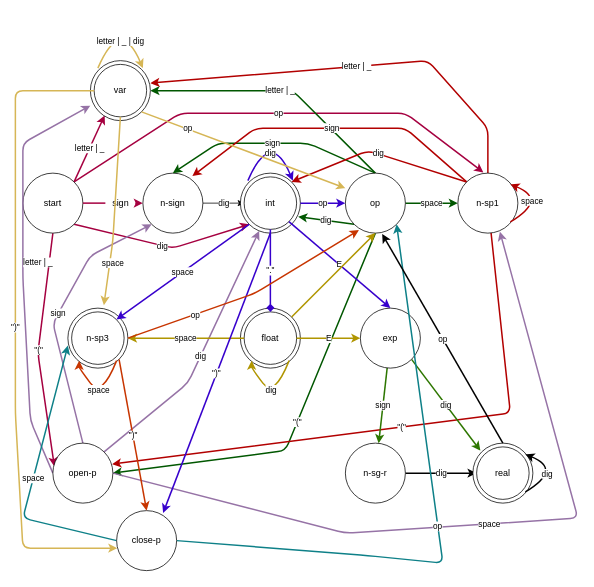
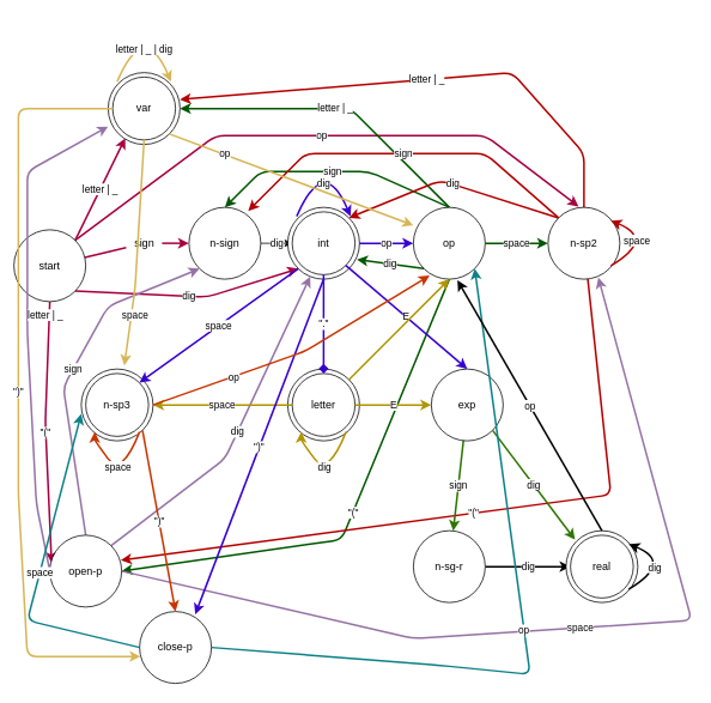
  <mxCell id="0" />
  <mxCell id="1" parent="0" />
  <mxCell id="2" value="" style="edgeStyle=none;html=1;startArrow=none;fillColor=#d80073;strokeColor=#A50040;strokeWidth=2;" edge="1" parent="1" source="62" target="9"><mxGeometry relative="1" as="geometry" /></mxCell>
  <mxCell id="3" value="letter | _" style="edgeStyle=none;html=1;exitX=1;exitY=0;exitDx=0;exitDy=0;entryX=0.238;entryY=0.913;entryDx=0;entryDy=0;entryPerimeter=0;fillColor=#d80073;strokeColor=#A50040;strokeWidth=2;" edge="1" parent="1" source="7" target="25"><mxGeometry relative="1" as="geometry" /></mxCell>
  <mxCell id="4" value="dig" style="edgeStyle=none;html=1;exitX=1;exitY=1;exitDx=0;exitDy=0;entryX=0;entryY=1;entryDx=0;entryDy=0;fillColor=#d80073;strokeColor=#A50040;strokeWidth=2;" edge="1" parent="1" source="7" target="11"><mxGeometry relative="1" as="geometry"><Array as="points"><mxPoint x="230" y="330" /></Array></mxGeometry></mxCell>
  <mxCell id="5" value="op" style="edgeStyle=none;html=1;exitX=1;exitY=0;exitDx=0;exitDy=0;entryX=0.425;entryY=-0.012;entryDx=0;entryDy=0;entryPerimeter=0;fillColor=#d80073;strokeColor=#A50040;strokeWidth=2;" edge="1" parent="1" source="7" target="23"><mxGeometry relative="1" as="geometry"><Array as="points"><mxPoint x="240" y="150" /><mxPoint x="390" y="150" /><mxPoint x="540" y="150" /></Array></mxGeometry></mxCell>
  <mxCell id="6" value="&quot;(&quot;" style="edgeStyle=none;html=1;exitX=0.5;exitY=1;exitDx=0;exitDy=0;entryX=0.025;entryY=0.388;entryDx=0;entryDy=0;entryPerimeter=0;fillColor=#d80073;strokeColor=#A50040;strokeWidth=2;" edge="1" parent="1" source="7" target="45"><mxGeometry relative="1" as="geometry"><Array as="points"><mxPoint x="50" y="470" /></Array></mxGeometry></mxCell>
- <mxCell id="7" value="start" style="ellipse;whiteSpace=wrap;html=1;aspect=fixed;" vertex="1" parent="1"><mxGeometry x="30" y="230" width="80" height="80" as="geometry" /></mxCell>
+ <mxCell id="7" value="start" style="ellipse;whiteSpace=wrap;html=1;aspect=fixed;" vertex="1" parent="1"><mxGeometry x="15" y="255" width="80" height="80" as="geometry" /></mxCell>
  <mxCell id="8" value="dig" style="edgeStyle=none;html=1;" edge="1" parent="1" source="9" target="12"><mxGeometry relative="1" as="geometry" /></mxCell>
- <mxCell id="9" value="n-sign" style="ellipse;whiteSpace=wrap;html=1;aspect=fixed;" vertex="1" parent="1"><mxGeometry x="190" y="230" width="80" height="80" as="geometry" /></mxCell>
+ <mxCell id="9" value="n-sign" style="ellipse;whiteSpace=wrap;html=1;aspect=fixed;" vertex="1" parent="1"><mxGeometry x="210" y="230" width="80" height="80" as="geometry" /></mxCell>
  <mxCell id="10" value="" style="group" vertex="1" connectable="0" parent="1"><mxGeometry x="320" y="230" width="80" height="80" as="geometry" /></mxCell>
  <mxCell id="11" value="" style="ellipse;whiteSpace=wrap;html=1;aspect=fixed;" vertex="1" parent="10"><mxGeometry width="80" height="80" as="geometry" /></mxCell>
  <mxCell id="12" value="int" style="ellipse;whiteSpace=wrap;html=1;aspect=fixed;" vertex="1" parent="10"><mxGeometry x="5" y="5" width="70" height="70" as="geometry" /></mxCell>
  <mxCell id="13" value="space" style="edgeStyle=none;html=1;fillColor=#008a00;strokeColor=#005700;strokeWidth=2;" edge="1" parent="1" source="18" target="23"><mxGeometry relative="1" as="geometry" /></mxCell>
  <mxCell id="14" value="sign" style="edgeStyle=none;html=1;exitX=0.5;exitY=0;exitDx=0;exitDy=0;strokeWidth=2;fillColor=#008a00;strokeColor=#005700;entryX=0.5;entryY=0;entryDx=0;entryDy=0;" edge="1" parent="1" source="18" target="9"><mxGeometry relative="1" as="geometry"><mxPoint x="300" y="180" as="targetPoint" /><Array as="points"><mxPoint x="410" y="190" /><mxPoint x="290" y="190" /></Array></mxGeometry></mxCell>
  <mxCell id="15" value="dig" style="edgeStyle=none;html=1;exitX=0;exitY=1;exitDx=0;exitDy=0;entryX=0.963;entryY=0.725;entryDx=0;entryDy=0;entryPerimeter=0;strokeWidth=2;fillColor=#008a00;strokeColor=#005700;" edge="1" parent="1" source="18" target="11"><mxGeometry relative="1" as="geometry" /></mxCell>
  <mxCell id="16" value="&quot;(&quot;" style="edgeStyle=none;html=1;exitX=0.5;exitY=1;exitDx=0;exitDy=0;strokeWidth=2;entryX=1;entryY=0.5;entryDx=0;entryDy=0;fillColor=#008a00;strokeColor=#005700;" edge="1" parent="1" source="18" target="45"><mxGeometry relative="1" as="geometry"><mxPoint x="290" y="640" as="targetPoint" /><Array as="points"><mxPoint x="380" y="600" /></Array></mxGeometry></mxCell>
  <mxCell id="17" value="letter | _" style="edgeStyle=none;html=1;exitX=0.5;exitY=0;exitDx=0;exitDy=0;strokeWidth=2;fillColor=#008a00;strokeColor=#005700;" edge="1" parent="1" source="18"><mxGeometry relative="1" as="geometry"><mxPoint x="200" y="120" as="targetPoint" /><Array as="points"><mxPoint x="390" y="120" /></Array></mxGeometry></mxCell>
  <mxCell id="18" value="op" style="ellipse;whiteSpace=wrap;html=1;aspect=fixed;" vertex="1" parent="1"><mxGeometry x="460" y="230" width="80" height="80" as="geometry" /></mxCell>
  <mxCell id="19" value="letter | _" style="edgeStyle=none;html=1;exitX=0.5;exitY=0;exitDx=0;exitDy=0;strokeWidth=2;fillColor=#e51400;strokeColor=#B20000;" edge="1" parent="1" source="23"><mxGeometry relative="1" as="geometry"><mxPoint x="200" y="110" as="targetPoint" /><Array as="points"><mxPoint x="650" y="170" /><mxPoint x="570" y="80" /></Array></mxGeometry></mxCell>
  <mxCell id="20" value="sign" style="edgeStyle=none;html=1;exitX=0;exitY=0;exitDx=0;exitDy=0;strokeWidth=2;entryX=0.825;entryY=0.05;entryDx=0;entryDy=0;entryPerimeter=0;fillColor=#e51400;strokeColor=#B20000;" edge="1" parent="1" source="23" target="9"><mxGeometry relative="1" as="geometry"><mxPoint x="310" y="170" as="targetPoint" /><Array as="points"><mxPoint x="540" y="170" /><mxPoint x="340" y="170" /></Array></mxGeometry></mxCell>
  <mxCell id="21" value="dig" style="edgeStyle=none;html=1;exitX=0;exitY=0;exitDx=0;exitDy=0;entryX=1;entryY=0;entryDx=0;entryDy=0;strokeWidth=2;fillColor=#e51400;strokeColor=#B20000;" edge="1" parent="1" source="23" target="11"><mxGeometry relative="1" as="geometry"><Array as="points"><mxPoint x="490" y="200" /></Array></mxGeometry></mxCell>
  <mxCell id="22" value="&quot;(&quot;" style="edgeStyle=none;html=1;strokeWidth=2;entryX=0.988;entryY=0.35;entryDx=0;entryDy=0;entryPerimeter=0;fillColor=#e51400;strokeColor=#B20000;" edge="1" parent="1" source="23" target="45"><mxGeometry relative="1" as="geometry"><mxPoint x="530" y="580" as="targetPoint" /><Array as="points"><mxPoint x="680" y="550" /></Array></mxGeometry></mxCell>
- <mxCell id="23" value="n-sp1" style="ellipse;whiteSpace=wrap;html=1;aspect=fixed;" vertex="1" parent="1"><mxGeometry x="610" y="230" width="80" height="80" as="geometry" /></mxCell>
+ <mxCell id="23" value="n-sp2" style="ellipse;whiteSpace=wrap;html=1;aspect=fixed;" vertex="1" parent="1"><mxGeometry x="610" y="230" width="80" height="80" as="geometry" /></mxCell>
  <mxCell id="24" value="" style="group" vertex="1" connectable="0" parent="1"><mxGeometry x="120" y="80" width="80" height="80" as="geometry" /></mxCell>
  <mxCell id="25" value="" style="ellipse;whiteSpace=wrap;html=1;aspect=fixed;" vertex="1" parent="24"><mxGeometry width="80" height="80" as="geometry" /></mxCell>
  <mxCell id="26" value="var" style="ellipse;whiteSpace=wrap;html=1;aspect=fixed;" vertex="1" parent="24"><mxGeometry x="5" y="5" width="70" height="70" as="geometry" /></mxCell>
  <mxCell id="27" value="" style="group" vertex="1" connectable="0" parent="1"><mxGeometry x="90" y="410" width="80" height="80" as="geometry" /></mxCell>
  <mxCell id="28" value="" style="ellipse;whiteSpace=wrap;html=1;aspect=fixed;" vertex="1" parent="27"><mxGeometry width="80" height="80" as="geometry" /></mxCell>
  <mxCell id="29" value="n-sp3" style="ellipse;whiteSpace=wrap;html=1;aspect=fixed;" vertex="1" parent="27"><mxGeometry x="5" y="5" width="70" height="70" as="geometry" /></mxCell>
  <mxCell id="30" value="" style="group" vertex="1" connectable="0" parent="1"><mxGeometry x="320" y="410" width="80" height="80" as="geometry" /></mxCell>
  <mxCell id="31" value="" style="ellipse;whiteSpace=wrap;html=1;aspect=fixed;" vertex="1" parent="30"><mxGeometry width="80" height="80" as="geometry" /></mxCell>
- <mxCell id="32" value="float" style="ellipse;whiteSpace=wrap;html=1;aspect=fixed;" vertex="1" parent="30"><mxGeometry x="5" y="5" width="70" height="70" as="geometry" /></mxCell>
+ <mxCell id="32" value="letter" style="ellipse;whiteSpace=wrap;html=1;aspect=fixed;" vertex="1" parent="30"><mxGeometry x="5" y="5" width="70" height="70" as="geometry" /></mxCell>
  <mxCell id="33" value="dig" style="edgeStyle=none;html=1;exitX=1;exitY=1;exitDx=0;exitDy=0;fillColor=#60a917;strokeColor=#2D7600;strokeWidth=2;" edge="1" parent="1" source="35"><mxGeometry relative="1" as="geometry"><mxPoint x="640" y="600" as="targetPoint" /></mxGeometry></mxCell>
  <mxCell id="34" value="sign" style="edgeStyle=none;html=1;fillColor=#60a917;strokeColor=#2D7600;strokeWidth=2;" edge="1" parent="1" source="35" target="37"><mxGeometry relative="1" as="geometry" /></mxCell>
  <mxCell id="35" value="exp" style="ellipse;whiteSpace=wrap;html=1;aspect=fixed;" vertex="1" parent="1"><mxGeometry x="480" y="410" width="80" height="80" as="geometry" /></mxCell>
  <mxCell id="36" value="dig" style="edgeStyle=none;html=1;strokeWidth=2;" edge="1" parent="1" source="37" target="40"><mxGeometry relative="1" as="geometry" /></mxCell>
  <mxCell id="37" value="n-sg-r" style="ellipse;whiteSpace=wrap;html=1;aspect=fixed;" vertex="1" parent="1"><mxGeometry x="460" y="590" width="80" height="80" as="geometry" /></mxCell>
  <mxCell id="38" value="" style="group" vertex="1" connectable="0" parent="1"><mxGeometry x="630" y="590" width="80" height="80" as="geometry" /></mxCell>
  <mxCell id="39" value="" style="ellipse;whiteSpace=wrap;html=1;aspect=fixed;" vertex="1" parent="38"><mxGeometry width="80" height="80" as="geometry" /></mxCell>
  <mxCell id="40" value="real" style="ellipse;whiteSpace=wrap;html=1;aspect=fixed;" vertex="1" parent="38"><mxGeometry x="5" y="5" width="70" height="70" as="geometry" /></mxCell>
  <mxCell id="41" value="space" style="edgeStyle=none;html=1;exitX=1;exitY=0.5;exitDx=0;exitDy=0;strokeWidth=2;entryX=0.7;entryY=0.975;entryDx=0;entryDy=0;entryPerimeter=0;fillColor=#e1d5e7;strokeColor=#9673a6;" edge="1" parent="1" source="45" target="23"><mxGeometry relative="1" as="geometry"><mxPoint x="730" y="410" as="targetPoint" /><Array as="points"><mxPoint x="460" y="710" /><mxPoint x="770" y="690" /></Array></mxGeometry></mxCell>
  <mxCell id="42" value="dig" style="edgeStyle=none;html=1;exitX=1;exitY=0;exitDx=0;exitDy=0;entryX=0.313;entryY=0.963;entryDx=0;entryDy=0;entryPerimeter=0;strokeWidth=2;fillColor=#e1d5e7;strokeColor=#9673a6;" edge="1" parent="1" source="45" target="11"><mxGeometry relative="1" as="geometry"><Array as="points"><mxPoint x="250" y="510" /></Array></mxGeometry></mxCell>
  <mxCell id="43" value="sign" style="edgeStyle=none;html=1;exitX=0.5;exitY=0;exitDx=0;exitDy=0;strokeWidth=2;entryX=0;entryY=1;entryDx=0;entryDy=0;fillColor=#e1d5e7;strokeColor=#9673a6;" edge="1" parent="1" source="45" target="9"><mxGeometry relative="1" as="geometry"><mxPoint x="90" y="340" as="targetPoint" /><Array as="points"><mxPoint x="70" y="430" /><mxPoint x="120" y="340" /></Array></mxGeometry></mxCell>
  <mxCell id="44" value="letter | _" style="edgeStyle=none;html=1;exitX=0;exitY=0.5;exitDx=0;exitDy=0;strokeWidth=2;fillColor=#e1d5e7;strokeColor=#9673a6;" edge="1" parent="1" source="45"><mxGeometry x="0.043" y="-20" relative="1" as="geometry"><mxPoint x="120" y="140" as="targetPoint" /><Array as="points"><mxPoint x="40" y="560" /><mxPoint x="30" y="370" /><mxPoint x="30" y="190" /></Array><mxPoint as="offset" /></mxGeometry></mxCell>
- <mxCell id="45" value="open-p" style="ellipse;whiteSpace=wrap;html=1;aspect=fixed;" vertex="1" parent="1"><mxGeometry x="70" y="590" width="80" height="80" as="geometry" /></mxCell>
+ <mxCell id="45" value="open-p" style="ellipse;whiteSpace=wrap;html=1;aspect=fixed;" vertex="1" parent="1"><mxGeometry x="55" y="595" width="80" height="80" as="geometry" /></mxCell>
  <mxCell id="46" value="space" style="edgeStyle=none;html=1;exitX=0;exitY=0.5;exitDx=0;exitDy=0;strokeWidth=2;fillColor=#b0e3e6;strokeColor=#0e8088;" edge="1" parent="1" source="48"><mxGeometry relative="1" as="geometry"><mxPoint x="90" y="460" as="targetPoint" /><Array as="points"><mxPoint x="30" y="690" /></Array></mxGeometry></mxCell>
  <mxCell id="47" value="op" style="edgeStyle=none;html=1;exitX=1;exitY=0.5;exitDx=0;exitDy=0;strokeWidth=2;entryX=1;entryY=1;entryDx=0;entryDy=0;fillColor=#b0e3e6;strokeColor=#0e8088;" edge="1" parent="1" source="48" target="18"><mxGeometry relative="1" as="geometry"><mxPoint x="550" y="320" as="targetPoint" /><Array as="points"><mxPoint x="490" y="740" /><mxPoint x="590" y="750" /></Array></mxGeometry></mxCell>
  <mxCell id="48" value="close-p" style="ellipse;whiteSpace=wrap;html=1;aspect=fixed;" vertex="1" parent="1"><mxGeometry x="155" y="680" width="80" height="80" as="geometry" /></mxCell>
  <mxCell id="49" value="" style="curved=1;endArrow=classic;html=1;strokeWidth=2;" edge="1" parent="1"><mxGeometry width="50" height="50" relative="1" as="geometry"><mxPoint x="700" y="655" as="sourcePoint" /><mxPoint x="700" y="605" as="targetPoint" /><Array as="points"><mxPoint x="750" y="625" /><mxPoint x="700" y="605" /></Array></mxGeometry></mxCell>
  <mxCell id="50" value="dig" style="edgeLabel;html=1;align=center;verticalAlign=middle;resizable=0;points=[];" vertex="1" connectable="0" parent="49"><mxGeometry x="-0.327" y="7" relative="1" as="geometry"><mxPoint y="1" as="offset" /></mxGeometry></mxCell>
  <mxCell id="51" value="" style="curved=1;endArrow=classic;html=1;fillColor=#e51400;strokeColor=#B20000;strokeWidth=2;" edge="1" parent="1"><mxGeometry width="50" height="50" relative="1" as="geometry"><mxPoint x="680" y="295" as="sourcePoint" /><mxPoint x="680" y="245" as="targetPoint" /><Array as="points"><mxPoint x="730" y="265" /><mxPoint x="680" y="245" /></Array></mxGeometry></mxCell>
  <mxCell id="52" value="space" style="edgeLabel;html=1;align=center;verticalAlign=middle;resizable=0;points=[];" vertex="1" connectable="0" parent="51"><mxGeometry x="-0.315" y="10" relative="1" as="geometry"><mxPoint x="1" as="offset" /></mxGeometry></mxCell>
  <mxCell id="53" value="" style="curved=1;endArrow=classic;html=1;fillColor=#e3c800;strokeColor=#B09500;strokeWidth=2;" edge="1" parent="1"><mxGeometry width="50" height="50" relative="1" as="geometry"><mxPoint x="385" y="480" as="sourcePoint" /><mxPoint x="335" y="480" as="targetPoint" /><Array as="points"><mxPoint x="365" y="530" /><mxPoint x="335" y="490" /></Array></mxGeometry></mxCell>
  <mxCell id="54" value="dig" style="edgeLabel;html=1;align=center;verticalAlign=middle;resizable=0;points=[];" vertex="1" connectable="0" parent="53"><mxGeometry x="0.167" y="-3" relative="1" as="geometry"><mxPoint as="offset" /></mxGeometry></mxCell>
  <mxCell id="55" value="" style="curved=1;endArrow=classic;html=1;fillColor=#fa6800;strokeColor=#C73500;strokeWidth=2;" edge="1" parent="1"><mxGeometry width="50" height="50" relative="1" as="geometry"><mxPoint x="155" y="480" as="sourcePoint" /><mxPoint x="105" y="480" as="targetPoint" /><Array as="points"><mxPoint x="135" y="530" /><mxPoint x="105" y="490" /></Array></mxGeometry></mxCell>
  <mxCell id="56" value="space" style="edgeLabel;html=1;align=center;verticalAlign=middle;resizable=0;points=[];" vertex="1" connectable="0" parent="55"><mxGeometry x="0.167" y="-3" relative="1" as="geometry"><mxPoint as="offset" /></mxGeometry></mxCell>
  <mxCell id="57" value="" style="curved=1;endArrow=classic;html=1;fillColor=#6a00ff;strokeColor=#3700CC;strokeWidth=2;" edge="1" parent="1"><mxGeometry width="50" height="50" relative="1" as="geometry"><mxPoint x="330" y="240" as="sourcePoint" /><mxPoint x="390" y="240" as="targetPoint" /><Array as="points"><mxPoint x="360" y="170" /></Array></mxGeometry></mxCell>
  <mxCell id="58" value="dig" style="edgeLabel;html=1;align=center;verticalAlign=middle;resizable=0;points=[];" vertex="1" connectable="0" parent="57"><mxGeometry x="-0.41" y="-13" relative="1" as="geometry"><mxPoint as="offset" /></mxGeometry></mxCell>
  <mxCell id="59" value="" style="curved=1;endArrow=classic;html=1;strokeWidth=2;fillColor=#fff2cc;strokeColor=#d6b656;" edge="1" parent="1"><mxGeometry width="50" height="50" relative="1" as="geometry"><mxPoint x="130" y="90" as="sourcePoint" /><mxPoint x="190" y="90" as="targetPoint" /><Array as="points"><mxPoint x="160" y="20" /></Array></mxGeometry></mxCell>
  <mxCell id="60" value="letter | _ | dig" style="edgeLabel;html=1;align=center;verticalAlign=middle;resizable=0;points=[];" vertex="1" connectable="0" parent="59"><mxGeometry x="-0.41" y="-13" relative="1" as="geometry"><mxPoint as="offset" /></mxGeometry></mxCell>
  <mxCell id="61" value="op" style="edgeStyle=none;html=1;fillColor=#6a00ff;strokeColor=#3700CC;strokeWidth=2;" edge="1" parent="1" source="11" target="18"><mxGeometry relative="1" as="geometry" /></mxCell>
  <mxCell id="62" value="sign" style="text;html=1;align=center;verticalAlign=middle;resizable=0;points=[];autosize=1;strokeColor=none;fillColor=none;" vertex="1" parent="1"><mxGeometry x="140" y="260" width="40" height="20" as="geometry" /></mxCell>
  <mxCell id="63" value="" style="edgeStyle=none;html=1;endArrow=none;fillColor=#d80073;strokeColor=#A50040;strokeWidth=2;" edge="1" parent="1" source="7" target="62"><mxGeometry relative="1" as="geometry"><mxPoint x="130" y="270" as="sourcePoint" /><mxPoint x="190" y="270" as="targetPoint" /></mxGeometry></mxCell>
  <mxCell id="64" value="space" style="edgeStyle=none;html=1;fillColor=#e3c800;strokeColor=#B09500;strokeWidth=2;" edge="1" parent="1" source="32"><mxGeometry relative="1" as="geometry"><mxPoint x="170" y="450" as="targetPoint" /></mxGeometry></mxCell>
  <mxCell id="65" value="E" style="edgeStyle=none;html=1;fillColor=#e3c800;strokeColor=#B09500;strokeWidth=2;" edge="1" parent="1" source="32" target="35"><mxGeometry relative="1" as="geometry" /></mxCell>
  <mxCell id="66" value="space" style="edgeStyle=none;html=1;exitX=0;exitY=1;exitDx=0;exitDy=0;entryX=1;entryY=0;entryDx=0;entryDy=0;fillColor=#6a00ff;strokeColor=#3700CC;strokeWidth=2;" edge="1" parent="1" source="11" target="29"><mxGeometry relative="1" as="geometry" /></mxCell>
  <mxCell id="67" value="space" style="edgeStyle=none;html=1;exitX=0.5;exitY=1;exitDx=0;exitDy=0;entryX=0.6;entryY=-0.05;entryDx=0;entryDy=0;entryPerimeter=0;strokeWidth=2;fillColor=#fff2cc;strokeColor=#d6b656;" edge="1" parent="1" source="26" target="28"><mxGeometry x="0.547" y="4" relative="1" as="geometry"><Array as="points"><mxPoint x="150" y="320" /></Array><mxPoint as="offset" /></mxGeometry></mxCell>
  <mxCell id="68" value="&quot;)&quot;" style="edgeStyle=none;html=1;exitX=1;exitY=1;exitDx=0;exitDy=0;entryX=0.5;entryY=0;entryDx=0;entryDy=0;fillColor=#fa6800;strokeColor=#C73500;strokeWidth=2;" edge="1" parent="1" source="28" target="48"><mxGeometry relative="1" as="geometry" /></mxCell>
  <mxCell id="69" value="&quot;)&quot;" style="edgeStyle=none;html=1;exitX=0.5;exitY=1;exitDx=0;exitDy=0;entryX=0.775;entryY=0.038;entryDx=0;entryDy=0;entryPerimeter=0;fillColor=#6a00ff;strokeColor=#3700CC;strokeWidth=2;" edge="1" parent="1" source="11" target="48"><mxGeometry relative="1" as="geometry" /></mxCell>
  <mxCell id="70" value="&quot;.&quot;" style="edgeStyle=none;html=1;fillColor=#6a00ff;strokeColor=#3700CC;strokeWidth=2;endArrow=diamond;" edge="1" parent="1" source="12" target="32"><mxGeometry relative="1" as="geometry" /></mxCell>
  <mxCell id="71" value="op" style="edgeStyle=none;html=1;exitX=0.5;exitY=0;exitDx=0;exitDy=0;entryX=0.613;entryY=1.013;entryDx=0;entryDy=0;entryPerimeter=0;strokeWidth=2;" edge="1" parent="1" source="39" target="18"><mxGeometry relative="1" as="geometry" /></mxCell>
  <mxCell id="72" value="E" style="edgeStyle=none;html=1;exitX=1;exitY=1;exitDx=0;exitDy=0;entryX=0.5;entryY=0;entryDx=0;entryDy=0;strokeWidth=2;fillColor=#6a00ff;strokeColor=#3700CC;" edge="1" parent="1" source="12" target="35"><mxGeometry relative="1" as="geometry" /></mxCell>
  <mxCell id="73" value="op" style="edgeStyle=none;html=1;exitX=1;exitY=0.5;exitDx=0;exitDy=0;entryX=0.225;entryY=0.95;entryDx=0;entryDy=0;entryPerimeter=0;strokeWidth=2;fillColor=#fa6800;strokeColor=#C73500;" edge="1" parent="1" source="28" target="18"><mxGeometry x="-0.445" y="-2" relative="1" as="geometry"><Array as="points"><mxPoint x="340" y="390" /></Array><mxPoint as="offset" /></mxGeometry></mxCell>
  <mxCell id="74" style="edgeStyle=none;html=1;exitX=1;exitY=0;exitDx=0;exitDy=0;entryX=0.5;entryY=1;entryDx=0;entryDy=0;strokeWidth=2;fillColor=#e3c800;strokeColor=#B09500;" edge="1" parent="1" source="31" target="18"><mxGeometry relative="1" as="geometry" /></mxCell>
  <mxCell id="75" value="op" style="edgeStyle=none;html=1;exitX=1;exitY=1;exitDx=0;exitDy=0;entryX=0;entryY=0.25;entryDx=0;entryDy=0;entryPerimeter=0;strokeWidth=2;fillColor=#fff2cc;strokeColor=#d6b656;" edge="1" parent="1" source="25" target="18"><mxGeometry x="-0.549" y="1" relative="1" as="geometry"><mxPoint as="offset" /></mxGeometry></mxCell>
  <mxCell id="76" value="&quot;)&quot;" style="edgeStyle=none;html=1;exitX=0;exitY=0.5;exitDx=0;exitDy=0;strokeWidth=2;entryX=0.013;entryY=0.625;entryDx=0;entryDy=0;entryPerimeter=0;fillColor=#fff2cc;strokeColor=#d6b656;" edge="1" parent="1" source="26" target="48"><mxGeometry relative="1" as="geometry"><mxPoint x="60" y="770" as="targetPoint" /><Array as="points"><mxPoint x="20" y="120" /><mxPoint x="20" y="550" /><mxPoint x="30" y="730" /></Array></mxGeometry></mxCell>
